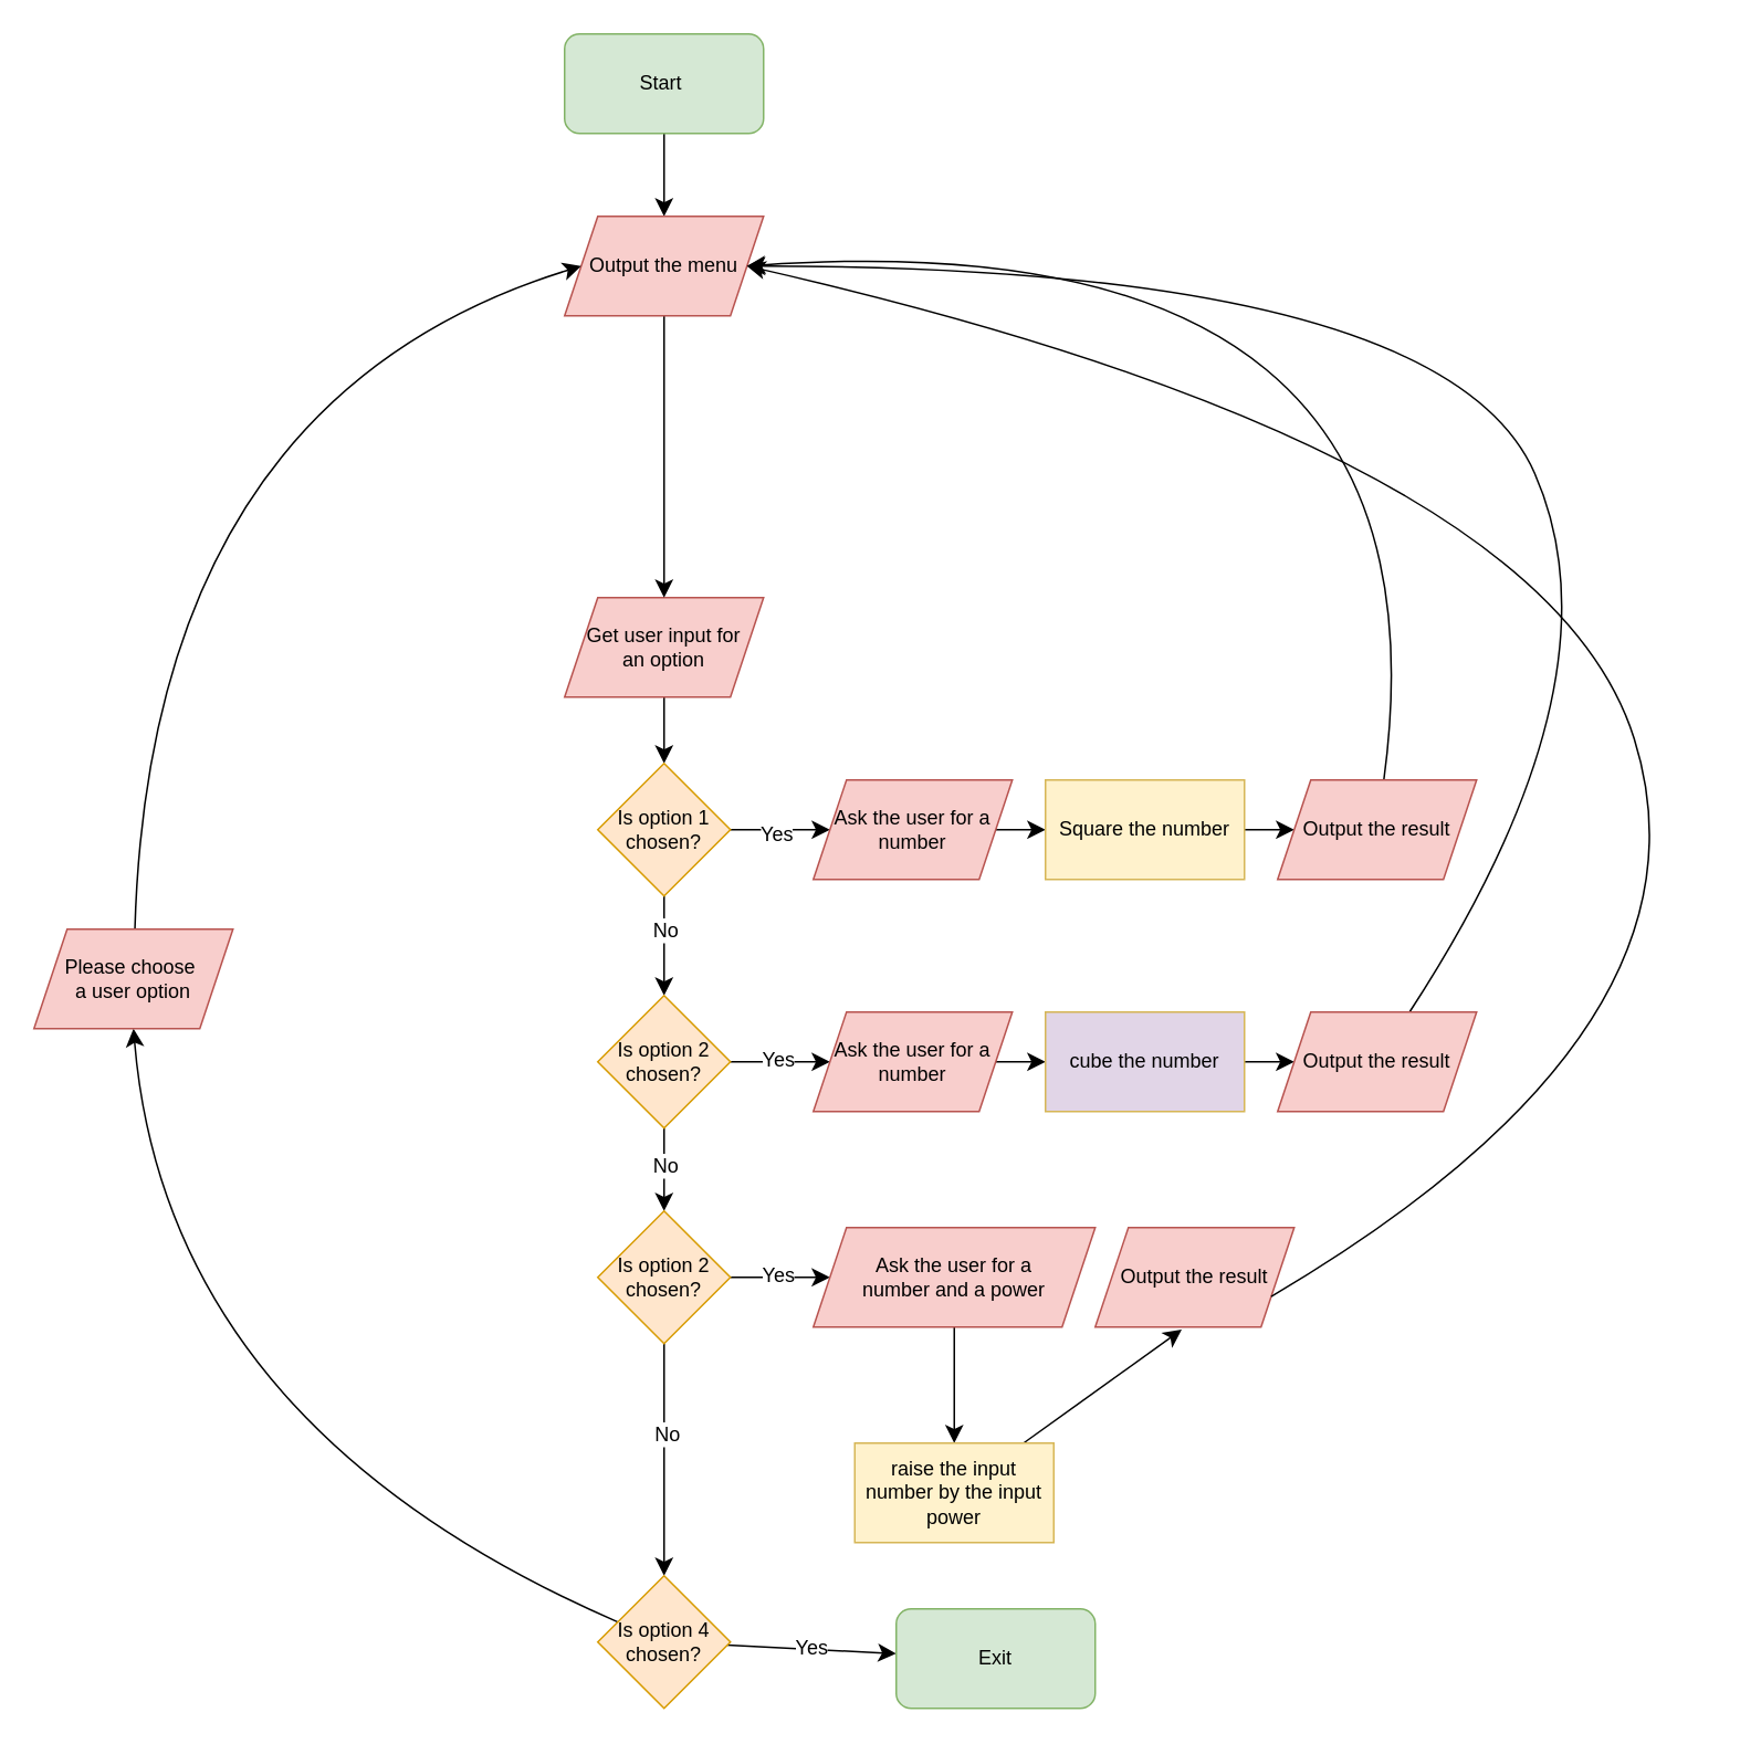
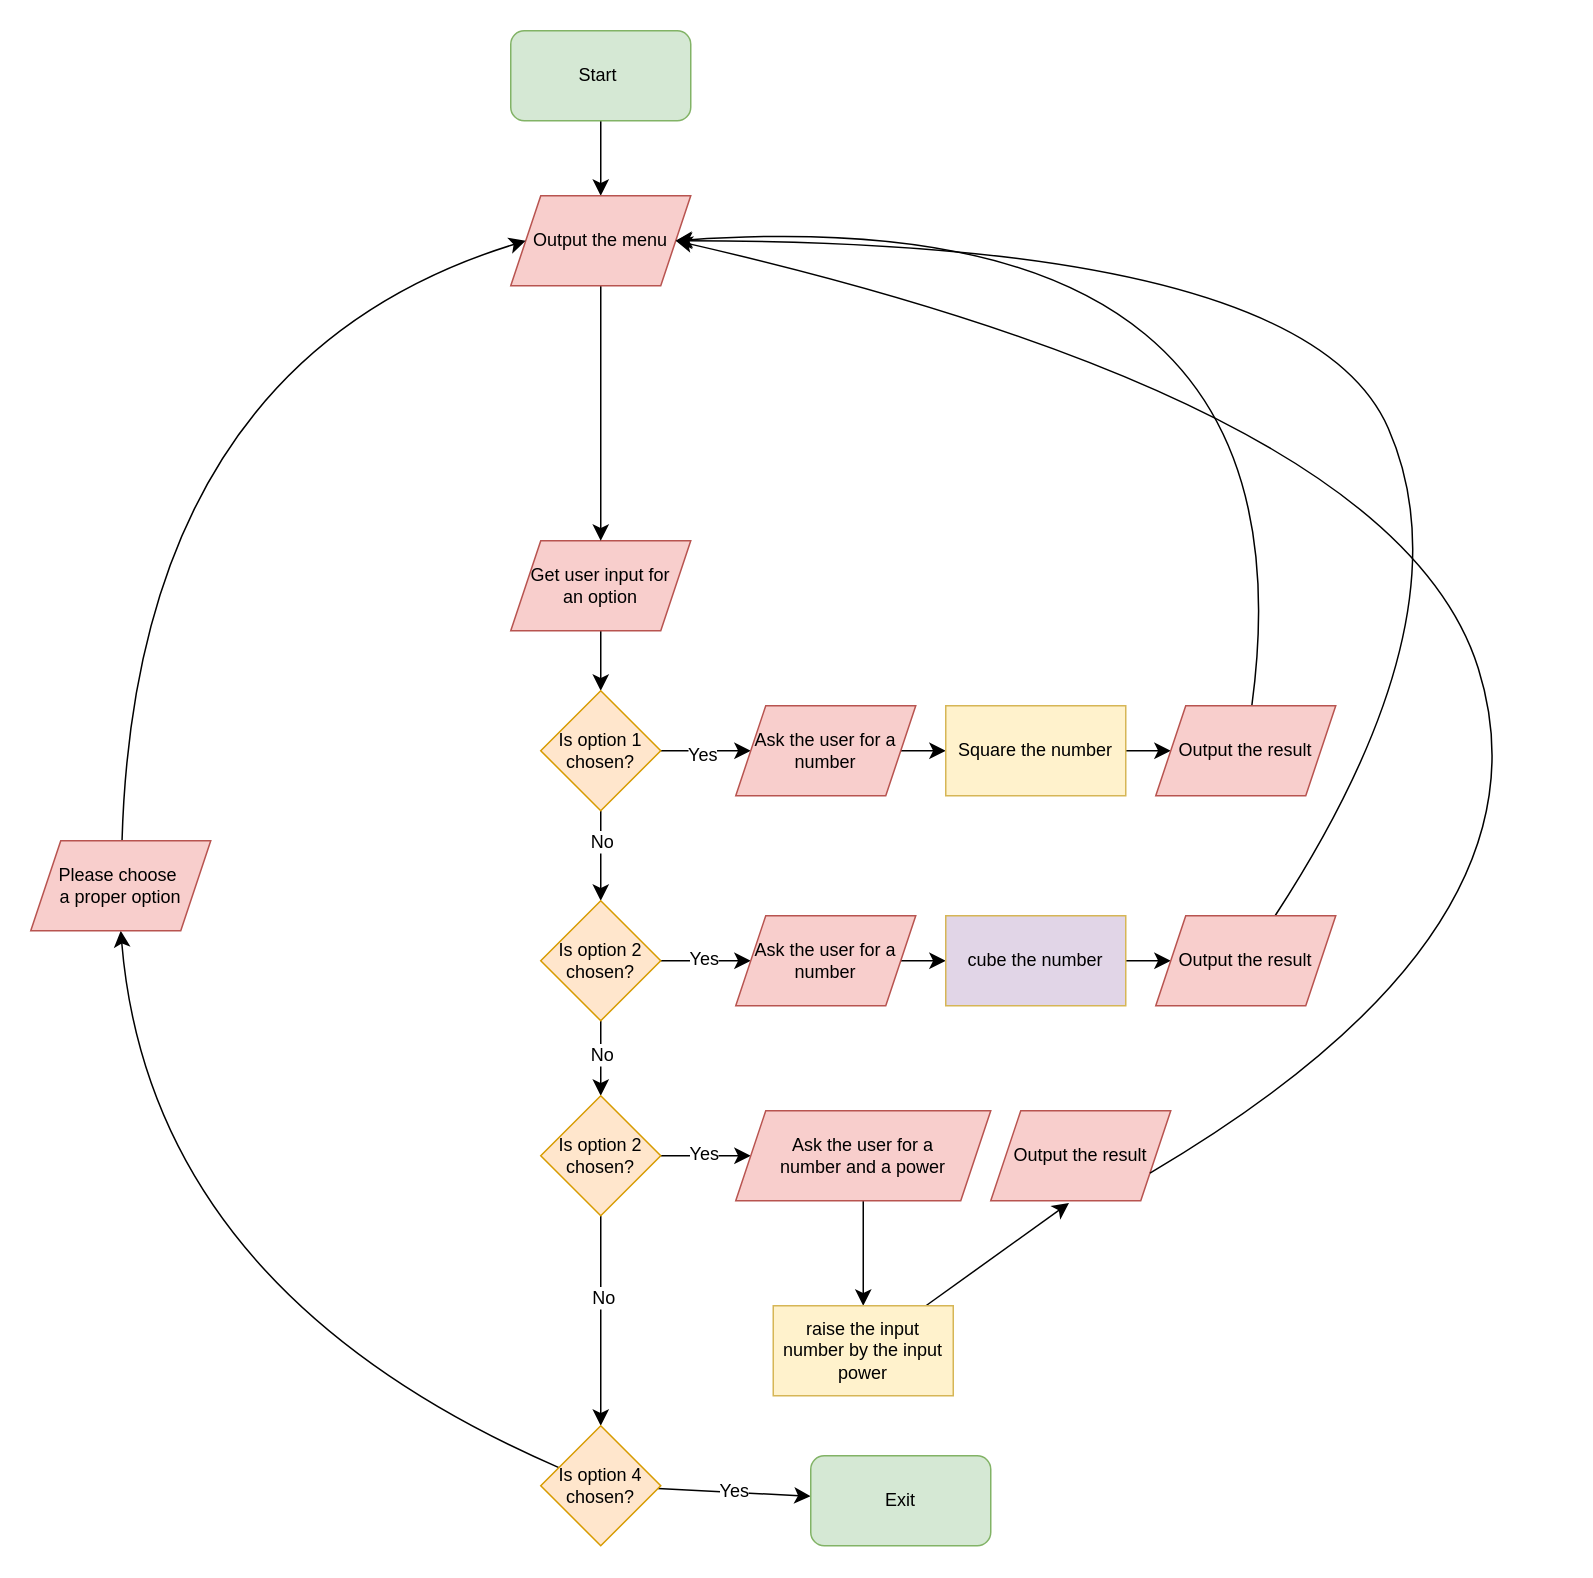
  <mxCell id="0" />
  <mxCell id="1" parent="0" />
  <mxCell id="2" value="" style="edgeStyle=none;curved=1;rounded=0;orthogonalLoop=1;jettySize=auto;html=1;fontSize=12;startSize=8;endSize=8;" edge="1" parent="1" source="3" target="18"><mxGeometry relative="1" as="geometry" /></mxCell>
  <mxCell id="3" value="Start&amp;nbsp;" style="rounded=1;whiteSpace=wrap;html=1;fillColor=#d5e8d4;strokeColor=#82b366;" vertex="1" parent="1"><mxGeometry x="340" y="20" width="120" height="60" as="geometry" /></mxCell>
  <mxCell id="4" value="" style="edgeStyle=none;curved=1;rounded=0;orthogonalLoop=1;jettySize=auto;html=1;fontSize=12;startSize=8;endSize=8;" edge="1" parent="1" source="5" target="10"><mxGeometry relative="1" as="geometry" /></mxCell>
  <mxCell id="5" value="Get user input for&lt;div&gt;an option&lt;/div&gt;" style="shape=parallelogram;perimeter=parallelogramPerimeter;whiteSpace=wrap;html=1;fixedSize=1;fillColor=#f8cecc;strokeColor=#b85450;" vertex="1" parent="1"><mxGeometry x="340" y="360" width="120" height="60" as="geometry" /></mxCell>
  <mxCell id="6" value="" style="edgeStyle=none;curved=1;rounded=0;orthogonalLoop=1;jettySize=auto;html=1;fontSize=12;startSize=8;endSize=8;" edge="1" parent="1" source="10" target="12"><mxGeometry relative="1" as="geometry" /></mxCell>
  <mxCell id="7" value="Yes" style="edgeLabel;html=1;align=center;verticalAlign=middle;resizable=0;points=[];fontSize=12;" vertex="1" connectable="0" parent="6"><mxGeometry x="-0.089" y="-2" relative="1" as="geometry"><mxPoint as="offset" /></mxGeometry></mxCell>
  <mxCell id="8" value="" style="edgeStyle=none;curved=1;rounded=0;orthogonalLoop=1;jettySize=auto;html=1;fontSize=12;startSize=8;endSize=8;" edge="1" parent="1" source="10" target="23"><mxGeometry relative="1" as="geometry" /></mxCell>
  <mxCell id="9" value="No" style="edgeLabel;html=1;align=center;verticalAlign=middle;resizable=0;points=[];fontSize=12;" vertex="1" connectable="0" parent="8"><mxGeometry x="-0.333" relative="1" as="geometry"><mxPoint as="offset" /></mxGeometry></mxCell>
  <mxCell id="10" value="Is option 1&lt;div&gt;chosen?&lt;/div&gt;" style="rhombus;whiteSpace=wrap;html=1;fillColor=#ffe6cc;strokeColor=#d79b00;" vertex="1" parent="1"><mxGeometry x="360" y="460" width="80" height="80" as="geometry" /></mxCell>
  <mxCell id="11" value="" style="edgeStyle=none;curved=1;rounded=0;orthogonalLoop=1;jettySize=auto;html=1;fontSize=12;startSize=8;endSize=8;" edge="1" parent="1" source="12" target="14"><mxGeometry relative="1" as="geometry" /></mxCell>
  <mxCell id="12" value="Ask the user for a&lt;div&gt;number&lt;/div&gt;" style="shape=parallelogram;perimeter=parallelogramPerimeter;whiteSpace=wrap;html=1;fixedSize=1;fillColor=#f8cecc;strokeColor=#b85450;" vertex="1" parent="1"><mxGeometry x="490" y="470" width="120" height="60" as="geometry" /></mxCell>
  <mxCell id="13" value="" style="edgeStyle=none;curved=1;rounded=0;orthogonalLoop=1;jettySize=auto;html=1;fontSize=12;startSize=8;endSize=8;" edge="1" parent="1" source="14" target="16"><mxGeometry relative="1" as="geometry" /></mxCell>
  <mxCell id="14" value="Square the number" style="rounded=0;whiteSpace=wrap;html=1;fillColor=#fff2cc;strokeColor=#d6b656;" vertex="1" parent="1"><mxGeometry x="630" y="470" width="120" height="60" as="geometry" /></mxCell>
  <mxCell id="15" style="edgeStyle=none;curved=1;rounded=0;orthogonalLoop=1;jettySize=auto;html=1;entryX=1;entryY=0.5;entryDx=0;entryDy=0;fontSize=12;startSize=8;endSize=8;" edge="1" parent="1" source="16" target="18"><mxGeometry relative="1" as="geometry"><Array as="points"><mxPoint x="880" y="130" /></Array></mxGeometry></mxCell>
  <mxCell id="16" value="Output the result" style="shape=parallelogram;perimeter=parallelogramPerimeter;whiteSpace=wrap;html=1;fixedSize=1;rounded=0;fillColor=#f8cecc;strokeColor=#b85450;" vertex="1" parent="1"><mxGeometry x="770" y="470" width="120" height="60" as="geometry" /></mxCell>
  <mxCell id="17" value="" style="edgeStyle=none;curved=1;rounded=0;orthogonalLoop=1;jettySize=auto;html=1;fontSize=12;startSize=8;endSize=8;entryX=0.5;entryY=0;entryDx=0;entryDy=0;" edge="1" parent="1" source="18" target="5"><mxGeometry relative="1" as="geometry"><mxPoint x="400" y="220" as="targetPoint" /></mxGeometry></mxCell>
  <mxCell id="18" value="Output the menu" style="shape=parallelogram;perimeter=parallelogramPerimeter;whiteSpace=wrap;html=1;fixedSize=1;fillColor=#f8cecc;strokeColor=#b85450;" vertex="1" parent="1"><mxGeometry x="340" y="130" width="120" height="60" as="geometry" /></mxCell>
  <mxCell id="19" value="" style="edgeStyle=none;curved=1;rounded=0;orthogonalLoop=1;jettySize=auto;html=1;fontSize=12;startSize=8;endSize=8;" edge="1" parent="1" source="23" target="25"><mxGeometry relative="1" as="geometry" /></mxCell>
  <mxCell id="20" value="Yes" style="edgeLabel;html=1;align=center;verticalAlign=middle;resizable=0;points=[];fontSize=12;" vertex="1" connectable="0" parent="19"><mxGeometry x="-0.067" y="2" relative="1" as="geometry"><mxPoint as="offset" /></mxGeometry></mxCell>
  <mxCell id="21" value="" style="edgeStyle=none;curved=1;rounded=0;orthogonalLoop=1;jettySize=auto;html=1;fontSize=12;startSize=8;endSize=8;" edge="1" parent="1" source="23" target="34"><mxGeometry relative="1" as="geometry" /></mxCell>
  <mxCell id="22" value="No" style="edgeLabel;html=1;align=center;verticalAlign=middle;resizable=0;points=[];fontSize=12;" vertex="1" connectable="0" parent="21"><mxGeometry x="-0.12" relative="1" as="geometry"><mxPoint as="offset" /></mxGeometry></mxCell>
  <mxCell id="23" value="Is option 2&lt;div&gt;chosen?&lt;/div&gt;" style="rhombus;whiteSpace=wrap;html=1;fillColor=#ffe6cc;strokeColor=#d79b00;" vertex="1" parent="1"><mxGeometry x="360" y="600" width="80" height="80" as="geometry" /></mxCell>
  <mxCell id="24" value="" style="edgeStyle=none;curved=1;rounded=0;orthogonalLoop=1;jettySize=auto;html=1;fontSize=12;startSize=8;endSize=8;" edge="1" parent="1" source="25" target="27"><mxGeometry relative="1" as="geometry" /></mxCell>
  <mxCell id="25" value="Ask the user for a&lt;div&gt;number&lt;/div&gt;" style="shape=parallelogram;perimeter=parallelogramPerimeter;whiteSpace=wrap;html=1;fixedSize=1;fillColor=#f8cecc;strokeColor=#b85450;" vertex="1" parent="1"><mxGeometry x="490" y="610" width="120" height="60" as="geometry" /></mxCell>
  <mxCell id="26" value="" style="edgeStyle=none;curved=1;rounded=0;orthogonalLoop=1;jettySize=auto;html=1;fontSize=12;startSize=8;endSize=8;" edge="1" parent="1" source="27" target="29"><mxGeometry relative="1" as="geometry" /></mxCell>
  <mxCell id="27" value="cube the number" style="rounded=0;whiteSpace=wrap;html=1;fillColor=#e1d5e7;strokeColor=#d6b656;" vertex="1" parent="1"><mxGeometry x="630" y="610" width="120" height="60" as="geometry" /></mxCell>
  <mxCell id="28" style="edgeStyle=none;curved=1;rounded=0;orthogonalLoop=1;jettySize=auto;html=1;entryX=1;entryY=0.5;entryDx=0;entryDy=0;fontSize=12;startSize=8;endSize=8;" edge="1" parent="1" source="29" target="18"><mxGeometry relative="1" as="geometry"><Array as="points"><mxPoint x="980" y="410" /><mxPoint x="870" y="160" /></Array></mxGeometry></mxCell>
  <mxCell id="29" value="Output the result" style="shape=parallelogram;perimeter=parallelogramPerimeter;whiteSpace=wrap;html=1;fixedSize=1;rounded=0;fillColor=#f8cecc;strokeColor=#b85450;" vertex="1" parent="1"><mxGeometry x="770" y="610" width="120" height="60" as="geometry" /></mxCell>
  <mxCell id="30" value="" style="edgeStyle=none;curved=1;rounded=0;orthogonalLoop=1;jettySize=auto;html=1;fontSize=12;startSize=8;endSize=8;" edge="1" parent="1" source="34" target="36"><mxGeometry relative="1" as="geometry" /></mxCell>
  <mxCell id="31" value="Yes" style="edgeLabel;html=1;align=center;verticalAlign=middle;resizable=0;points=[];fontSize=12;" vertex="1" connectable="0" parent="30"><mxGeometry x="-0.067" y="2" relative="1" as="geometry"><mxPoint as="offset" /></mxGeometry></mxCell>
  <mxCell id="32" value="" style="edgeStyle=none;curved=1;rounded=0;orthogonalLoop=1;jettySize=auto;html=1;fontSize=12;startSize=8;endSize=8;" edge="1" parent="1" source="34" target="43"><mxGeometry relative="1" as="geometry" /></mxCell>
  <mxCell id="33" value="No" style="edgeLabel;html=1;align=center;verticalAlign=middle;resizable=0;points=[];fontSize=12;" vertex="1" connectable="0" parent="32"><mxGeometry x="-0.225" y="1" relative="1" as="geometry"><mxPoint as="offset" /></mxGeometry></mxCell>
  <mxCell id="34" value="Is option 2&lt;div&gt;chosen?&lt;/div&gt;" style="rhombus;whiteSpace=wrap;html=1;fillColor=#ffe6cc;strokeColor=#d79b00;" vertex="1" parent="1"><mxGeometry x="360" y="730" width="80" height="80" as="geometry" /></mxCell>
  <mxCell id="35" value="" style="edgeStyle=none;curved=1;rounded=0;orthogonalLoop=1;jettySize=auto;html=1;fontSize=12;startSize=8;endSize=8;" edge="1" parent="1" source="36" target="38"><mxGeometry relative="1" as="geometry" /></mxCell>
  <mxCell id="36" value="Ask the user for a&lt;div&gt;number and a power&lt;/div&gt;" style="shape=parallelogram;perimeter=parallelogramPerimeter;whiteSpace=wrap;html=1;fixedSize=1;fillColor=#f8cecc;strokeColor=#b85450;" vertex="1" parent="1"><mxGeometry x="490" y="740" width="170" height="60" as="geometry" /></mxCell>
  <mxCell id="37" value="" style="edgeStyle=none;curved=1;rounded=0;orthogonalLoop=1;jettySize=auto;html=1;fontSize=12;startSize=8;endSize=8;entryX=0.435;entryY=1.025;entryDx=0;entryDy=0;entryPerimeter=0;" edge="1" parent="1" source="38" target="39"><mxGeometry relative="1" as="geometry"><mxPoint x="740" y="850" as="targetPoint" /></mxGeometry></mxCell>
  <mxCell id="38" value="raise the input number by the input power" style="rounded=0;whiteSpace=wrap;html=1;fillColor=#fff2cc;strokeColor=#d6b656;" vertex="1" parent="1"><mxGeometry x="515" y="870" width="120" height="60" as="geometry" /></mxCell>
  <mxCell id="39" value="Output the result" style="shape=parallelogram;perimeter=parallelogramPerimeter;whiteSpace=wrap;html=1;fixedSize=1;rounded=0;fillColor=#f8cecc;strokeColor=#b85450;" vertex="1" parent="1"><mxGeometry x="660" y="740" width="120" height="60" as="geometry" /></mxCell>
  <mxCell id="40" style="edgeStyle=none;curved=1;rounded=0;orthogonalLoop=1;jettySize=auto;html=1;entryX=1;entryY=0.5;entryDx=0;entryDy=0;fontSize=12;startSize=8;endSize=8;exitX=1;exitY=0.75;exitDx=0;exitDy=0;" edge="1" parent="1" source="39" target="18"><mxGeometry relative="1" as="geometry"><Array as="points"><mxPoint x="1040" y="620" /><mxPoint x="930" y="270" /></Array></mxGeometry></mxCell>
  <mxCell id="41" value="Yes" style="edgeStyle=none;curved=1;rounded=0;orthogonalLoop=1;jettySize=auto;html=1;fontSize=12;startSize=8;endSize=8;" edge="1" parent="1" source="43" target="44"><mxGeometry relative="1" as="geometry"><Array as="points" /></mxGeometry></mxCell>
  <mxCell id="42" style="edgeStyle=none;curved=1;rounded=0;orthogonalLoop=1;jettySize=auto;html=1;entryX=0.5;entryY=1;entryDx=0;entryDy=0;fontSize=12;startSize=8;endSize=8;" edge="1" parent="1" source="43" target="46"><mxGeometry relative="1" as="geometry"><Array as="points"><mxPoint x="100" y="860" /></Array></mxGeometry></mxCell>
  <mxCell id="43" value="Is option 4&lt;div&gt;chosen?&lt;/div&gt;" style="rhombus;whiteSpace=wrap;html=1;fillColor=#ffe6cc;strokeColor=#d79b00;" vertex="1" parent="1"><mxGeometry x="360" y="950" width="80" height="80" as="geometry" /></mxCell>
  <mxCell id="44" value="Exit" style="rounded=1;whiteSpace=wrap;html=1;fillColor=#d5e8d4;strokeColor=#82b366;" vertex="1" parent="1"><mxGeometry x="540" y="970" width="120" height="60" as="geometry" /></mxCell>
  <mxCell id="45" style="edgeStyle=none;curved=1;rounded=0;orthogonalLoop=1;jettySize=auto;html=1;entryX=0;entryY=0.5;entryDx=0;entryDy=0;fontSize=12;startSize=8;endSize=8;" edge="1" parent="1" source="46" target="18"><mxGeometry relative="1" as="geometry"><Array as="points"><mxPoint x="90" y="240" /></Array></mxGeometry></mxCell>
- <mxCell id="46" value="Please choose&amp;nbsp;&lt;div&gt;a user option&lt;/div&gt;" style="shape=parallelogram;perimeter=parallelogramPerimeter;whiteSpace=wrap;html=1;fixedSize=1;fillColor=#f8cecc;strokeColor=#b85450;" vertex="1" parent="1"><mxGeometry x="20" y="560" width="120" height="60" as="geometry" /></mxCell>
+ <mxCell id="46" value="Please choose&amp;nbsp;&lt;div&gt;a proper option&lt;/div&gt;" style="shape=parallelogram;perimeter=parallelogramPerimeter;whiteSpace=wrap;html=1;fixedSize=1;fillColor=#f8cecc;strokeColor=#b85450;" vertex="1" parent="1"><mxGeometry x="20" y="560" width="120" height="60" as="geometry" /></mxCell>
